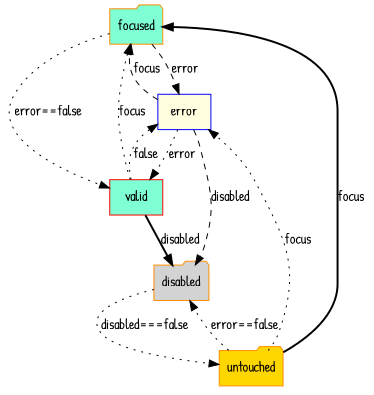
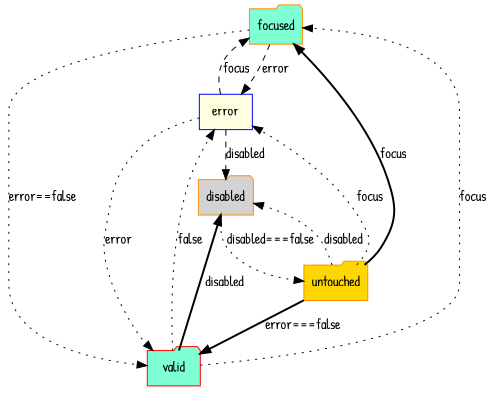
  digraph {
    fontname="Patrick Hand"
    node [color=darkorange fillcolor=aquamarine fontname="Patrick Hand" shape=folder style=filled]
    edge [fontname="Patrick Hand" style=dotted]
    focused
    error [color=blue fillcolor=lightyellow shape=box]
-   valid [color=red shape=box]
+   valid [color=red]
    disabled [fillcolor=lightgrey]
    untouched [fillcolor=gold]
    focused -> error [label=error style=dashed]
    focused -> valid [label="error==false"]
    error -> focused [label=focus style=dashed]
    error -> valid [label=error]
    error -> disabled [label=disabled style=dashed]
    valid -> focused [label=focus]
    valid -> error [label=false]
    valid -> disabled [label=disabled style=bold]
    disabled -> untouched [label="disabled===false"]
    untouched -> focused [label=focus style=bold]
    untouched -> error [label=focus]
-   untouched -> disabled [label="error==false"]
+   untouched -> valid [label="error===false" style=bold]
+   untouched -> disabled [label=disabled]
  }
